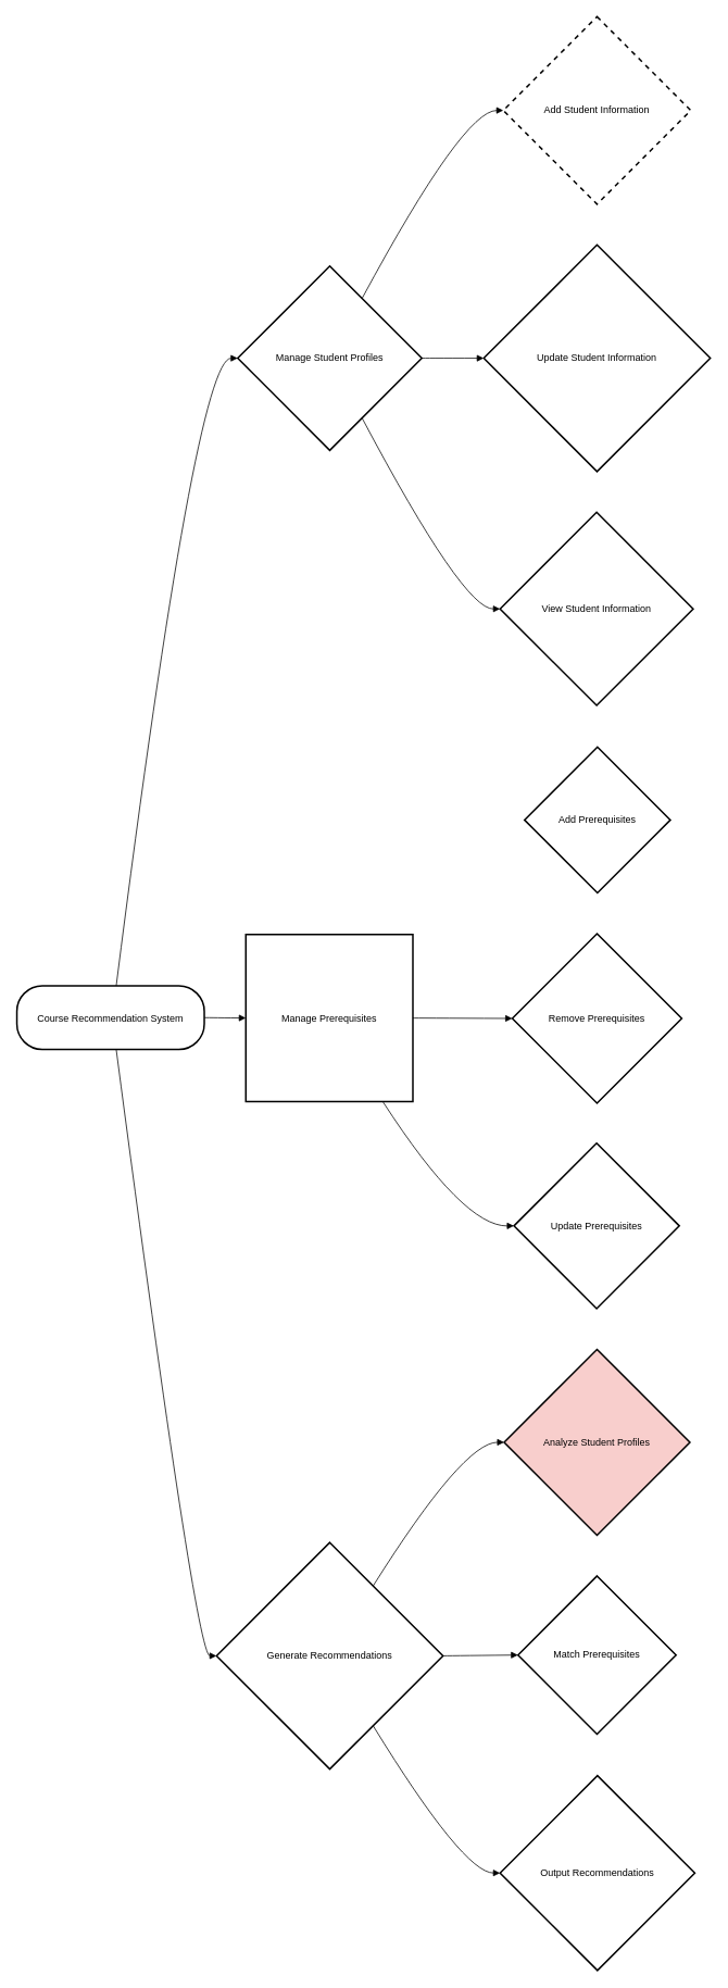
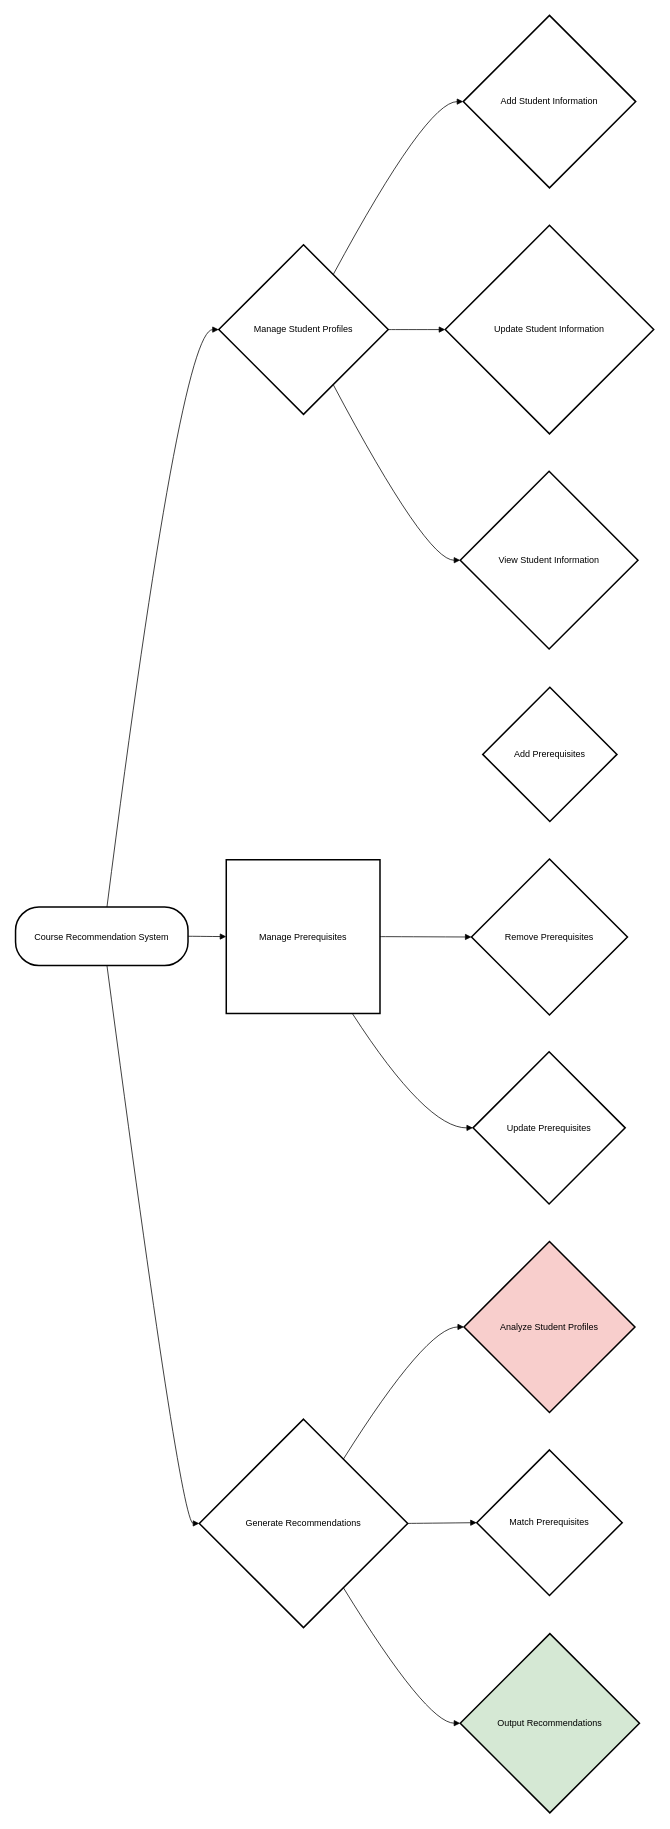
  <mxCell id="0" />
  <mxCell id="1" parent="0" />
  <mxCell id="2" value="Course Recommendation System" style="rounded=1;arcSize=40;strokeWidth=2" vertex="1" parent="1"><mxGeometry x="20" y="1209" width="230" height="78" as="geometry" /></mxCell>
  <mxCell id="3" value="Manage Student Profiles" style="rhombus;strokeWidth=2;whiteSpace=wrap;" vertex="1" parent="1"><mxGeometry x="291" y="326" width="226" height="226" as="geometry" /></mxCell>
  <mxCell id="4" value="Manage Prerequisites" style="strokeWidth=2;whiteSpace=wrap;rounded=0;" vertex="1" parent="1"><mxGeometry x="301" y="1146" width="205" height="205" as="geometry" /></mxCell>
  <mxCell id="5" value="Generate Recommendations" style="rhombus;strokeWidth=2;whiteSpace=wrap;" vertex="1" parent="1"><mxGeometry x="265" y="1892" width="278" height="278" as="geometry" /></mxCell>
- <mxCell id="6" value="Add Student Information" style="rhombus;strokeWidth=2;whiteSpace=wrap;dashed=1;" vertex="1" parent="1"><mxGeometry x="617" y="20" width="230" height="230" as="geometry" /></mxCell>
+ <mxCell id="6" value="Add Student Information" style="rhombus;strokeWidth=2;whiteSpace=wrap;" vertex="1" parent="1"><mxGeometry x="617" y="20" width="230" height="230" as="geometry" /></mxCell>
  <mxCell id="7" value="Update Student Information" style="rhombus;strokeWidth=2;whiteSpace=wrap;" vertex="1" parent="1"><mxGeometry x="593" y="300" width="278" height="278" as="geometry" /></mxCell>
  <mxCell id="8" value="View Student Information" style="rhombus;strokeWidth=2;whiteSpace=wrap;" vertex="1" parent="1"><mxGeometry x="613" y="628" width="237" height="237" as="geometry" /></mxCell>
  <mxCell id="9" value="Add Prerequisites" style="rhombus;strokeWidth=2;whiteSpace=wrap;" vertex="1" parent="1"><mxGeometry x="643" y="916" width="179" height="179" as="geometry" /></mxCell>
  <mxCell id="10" value="Remove Prerequisites" style="rhombus;strokeWidth=2;whiteSpace=wrap;" vertex="1" parent="1"><mxGeometry x="628" y="1145" width="208" height="208" as="geometry" /></mxCell>
  <mxCell id="11" value="Update Prerequisites" style="rhombus;strokeWidth=2;whiteSpace=wrap;" vertex="1" parent="1"><mxGeometry x="630" y="1402" width="203" height="203" as="geometry" /></mxCell>
  <mxCell id="12" value="Analyze Student Profiles" style="rhombus;strokeWidth=2;whiteSpace=wrap;fillColor=#f8cecc;" vertex="1" parent="1"><mxGeometry x="618" y="1655" width="228" height="228" as="geometry" /></mxCell>
  <mxCell id="13" value="Match Prerequisites" style="rhombus;strokeWidth=2;whiteSpace=wrap;" vertex="1" parent="1"><mxGeometry x="635" y="1933" width="194" height="194" as="geometry" /></mxCell>
- <mxCell id="14" value="Output Recommendations" style="rhombus;strokeWidth=2;whiteSpace=wrap;" vertex="1" parent="1"><mxGeometry x="613" y="2178" width="239" height="239" as="geometry" /></mxCell>
+ <mxCell id="14" value="Output Recommendations" style="rhombus;strokeWidth=2;whiteSpace=wrap;fillColor=#d5e8d4;" vertex="1" parent="1"><mxGeometry x="613" y="2178" width="239" height="239" as="geometry" /></mxCell>
  <mxCell id="15" value="" style="curved=1;startArrow=none;endArrow=block;exitX=0.53;exitY=0;entryX=0;entryY=0.5;" edge="1" parent="1" source="2" target="3"><mxGeometry relative="1" as="geometry"><Array as="points"><mxPoint x="240" y="439" /></Array></mxGeometry></mxCell>
  <mxCell id="16" value="" style="curved=1;startArrow=none;endArrow=block;exitX=1;exitY=0.5;entryX=0;entryY=0.5;" edge="1" parent="1" source="2" target="4"><mxGeometry relative="1" as="geometry"><Array as="points" /></mxGeometry></mxCell>
  <mxCell id="17" value="" style="curved=1;startArrow=none;endArrow=block;exitX=0.53;exitY=1;entryX=0;entryY=0.5;" edge="1" parent="1" source="2" target="5"><mxGeometry relative="1" as="geometry"><Array as="points"><mxPoint x="240" y="2031" /></Array></mxGeometry></mxCell>
  <mxCell id="18" value="" style="curved=1;startArrow=none;endArrow=block;exitX=0.77;exitY=0;entryX=0;entryY=0.5;" edge="1" parent="1" source="3" target="6"><mxGeometry relative="1" as="geometry"><Array as="points"><mxPoint x="568" y="135" /></Array></mxGeometry></mxCell>
  <mxCell id="19" value="" style="curved=1;startArrow=none;endArrow=block;exitX=1;exitY=0.5;entryX=0;entryY=0.5;" edge="1" parent="1" source="3" target="7"><mxGeometry relative="1" as="geometry"><Array as="points" /></mxGeometry></mxCell>
  <mxCell id="20" value="" style="curved=1;startArrow=none;endArrow=block;exitX=0.77;exitY=1;entryX=0;entryY=0.5;" edge="1" parent="1" source="3" target="8"><mxGeometry relative="1" as="geometry"><Array as="points"><mxPoint x="568" y="747" /></Array></mxGeometry></mxCell>
  <mxCell id="21" value="" style="curved=1;startArrow=none;endArrow=block;exitX=1;exitY=0.5;entryX=0;entryY=0.5;" edge="1" parent="1" source="4" target="10"><mxGeometry relative="1" as="geometry"><Array as="points" /></mxGeometry></mxCell>
  <mxCell id="22" value="" style="curved=1;startArrow=none;endArrow=block;exitX=0.82;exitY=1;entryX=0;entryY=0.5;" edge="1" parent="1" source="4" target="11"><mxGeometry relative="1" as="geometry"><Array as="points"><mxPoint x="568" y="1504" /></Array></mxGeometry></mxCell>
  <mxCell id="23" value="" style="curved=1;startArrow=none;endArrow=block;exitX=0.81;exitY=0;entryX=0;entryY=0.5;" edge="1" parent="1" source="5" target="12"><mxGeometry relative="1" as="geometry"><Array as="points"><mxPoint x="568" y="1769" /></Array></mxGeometry></mxCell>
  <mxCell id="24" value="" style="curved=1;startArrow=none;endArrow=block;exitX=1;exitY=0.5;entryX=0;entryY=0.5;" edge="1" parent="1" source="5" target="13"><mxGeometry relative="1" as="geometry"><Array as="points" /></mxGeometry></mxCell>
  <mxCell id="25" value="" style="curved=1;startArrow=none;endArrow=block;exitX=0.81;exitY=1;entryX=0;entryY=0.5;" edge="1" parent="1" source="5" target="14"><mxGeometry relative="1" as="geometry"><Array as="points"><mxPoint x="568" y="2297" /></Array></mxGeometry></mxCell>
